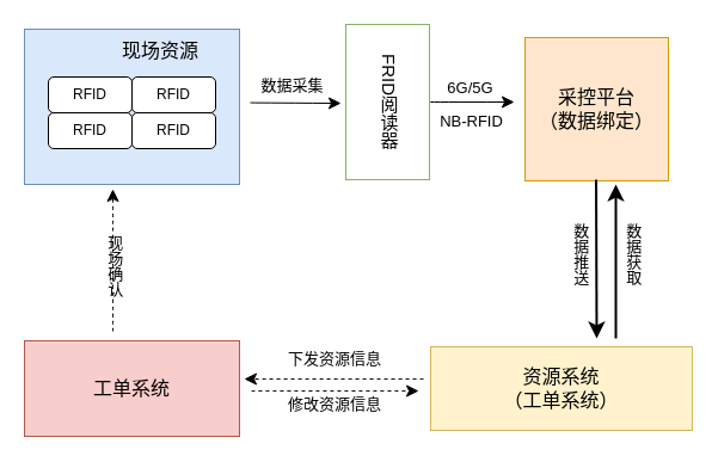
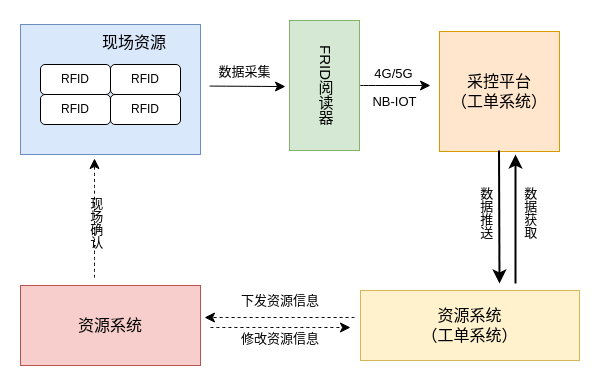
  <mxCell id="0" />
  <mxCell id="1" parent="0" />
  <mxCell id="2" value="" style="rounded=0;whiteSpace=wrap;html=1;fillColor=#dae8fc;strokeColor=#6c8ebf;" vertex="1" parent="1"><mxGeometry x="20" y="24" width="180" height="130" as="geometry" /></mxCell>
  <mxCell id="3" value="RFID" style="rounded=1;whiteSpace=wrap;html=1;" vertex="1" parent="1"><mxGeometry x="40" y="64" width="70" height="30" as="geometry" /></mxCell>
  <mxCell id="4" value="RFID" style="rounded=1;whiteSpace=wrap;html=1;" vertex="1" parent="1"><mxGeometry x="110" y="94" width="70" height="30" as="geometry" /></mxCell>
  <mxCell id="5" value="RFID" style="rounded=1;whiteSpace=wrap;html=1;" vertex="1" parent="1"><mxGeometry x="40" y="94" width="70" height="30" as="geometry" /></mxCell>
  <mxCell id="6" value="RFID" style="rounded=1;whiteSpace=wrap;html=1;" vertex="1" parent="1"><mxGeometry x="110" y="64" width="70" height="30" as="geometry" /></mxCell>
  <mxCell id="7" value="现场资源" style="text;html=1;align=center;verticalAlign=middle;whiteSpace=wrap;rounded=0;fontSize=16;" vertex="1" parent="1"><mxGeometry x="93" y="27" width="82" height="30" as="geometry" /></mxCell>
  <mxCell id="8" style="edgeStyle=none;curved=1;rounded=0;orthogonalLoop=1;jettySize=auto;html=1;exitX=1;exitY=0.5;exitDx=0;exitDy=0;fontSize=12;startSize=8;endSize=8;" edge="1" parent="1" source="9"><mxGeometry relative="1" as="geometry"><mxPoint x="430" y="85" as="targetPoint" /></mxGeometry></mxCell>
- <mxCell id="9" value="FRID阅读器" style="rounded=0;whiteSpace=wrap;html=1;fillColor=#ffffff;strokeColor=#82b366;textDirection=vertical-lr;fontSize=15;" vertex="1" parent="1"><mxGeometry x="289" y="20" width="70" height="130" as="geometry" /></mxCell>
+ <mxCell id="9" value="FRID阅读器" style="rounded=0;whiteSpace=wrap;html=1;fillColor=#d5e8d4;strokeColor=#82b366;textDirection=vertical-lr;fontSize=15;" vertex="1" parent="1"><mxGeometry x="289" y="20" width="70" height="130" as="geometry" /></mxCell>
  <mxCell id="10" style="edgeStyle=none;curved=1;rounded=0;orthogonalLoop=1;jettySize=auto;html=1;entryX=-0.061;entryY=0.585;entryDx=0;entryDy=0;entryPerimeter=0;fontSize=12;startSize=8;endSize=8;" edge="1" parent="1"><mxGeometry relative="1" as="geometry"><mxPoint x="209" y="85.569" as="sourcePoint" /><mxPoint x="284.974" y="86.05" as="targetPoint" /></mxGeometry></mxCell>
- <mxCell id="11" value="采控平台&lt;div&gt;（数据绑定）&lt;/div&gt;" style="rounded=0;whiteSpace=wrap;html=1;fillColor=#ffe6cc;strokeColor=#d79b00;fontSize=16;" vertex="1" parent="1"><mxGeometry x="439" y="31" width="120" height="120" as="geometry" /></mxCell>
+ <mxCell id="11" value="采控平台&lt;div&gt;（工单系统）&lt;/div&gt;" style="rounded=0;whiteSpace=wrap;html=1;fillColor=#ffe6cc;strokeColor=#d79b00;fontSize=16;" vertex="1" parent="1"><mxGeometry x="439" y="31" width="120" height="120" as="geometry" /></mxCell>
  <mxCell id="12" value="资源系统&lt;div&gt;（工单系统）&lt;/div&gt;" style="rounded=0;whiteSpace=wrap;html=1;fillColor=#fff2cc;strokeColor=#d6b656;fontSize=16;" vertex="1" parent="1"><mxGeometry x="360" y="290" width="219" height="70" as="geometry" /></mxCell>
  <mxCell id="13" value="" style="endArrow=classic;html=1;rounded=0;fontSize=12;startSize=8;endSize=8;curved=1;strokeWidth=2;" edge="1" parent="1"><mxGeometry width="50" height="50" relative="1" as="geometry"><mxPoint x="498.5" y="150" as="sourcePoint" /><mxPoint x="499" y="283" as="targetPoint" /></mxGeometry></mxCell>
  <mxCell id="14" value="数据采集" style="text;html=1;align=center;verticalAlign=middle;resizable=0;points=[];autosize=1;strokeColor=none;fillColor=none;fontSize=13;" vertex="1" parent="1"><mxGeometry x="204" y="56" width="80" height="30" as="geometry" /></mxCell>
- <mxCell id="15" value="6G/5G" style="text;html=1;align=center;verticalAlign=middle;resizable=0;points=[];autosize=1;strokeColor=none;fillColor=none;fontSize=13;" vertex="1" parent="1"><mxGeometry x="363" y="58" width="60" height="30" as="geometry" /></mxCell>
- <mxCell id="16" value="NB-RFID" style="text;html=1;align=center;verticalAlign=middle;resizable=0;points=[];autosize=1;strokeColor=none;fillColor=none;fontSize=13;" vertex="1" parent="1"><mxGeometry x="359" y="86" width="70" height="30" as="geometry" /></mxCell>
- <mxCell id="17" value="工单系统" style="rounded=0;whiteSpace=wrap;html=1;fillColor=#f8cecc;strokeColor=#b85450;fontSize=16;" vertex="1" parent="1"><mxGeometry x="20" y="285" width="180" height="80" as="geometry" /></mxCell>
+ <mxCell id="15" value="4G/5G" style="text;html=1;align=center;verticalAlign=middle;resizable=0;points=[];autosize=1;strokeColor=none;fillColor=none;fontSize=13;" vertex="1" parent="1"><mxGeometry x="363" y="58" width="60" height="30" as="geometry" /></mxCell>
+ <mxCell id="16" value="NB-IOT" style="text;html=1;align=center;verticalAlign=middle;resizable=0;points=[];autosize=1;strokeColor=none;fillColor=none;fontSize=13;" vertex="1" parent="1"><mxGeometry x="359" y="86" width="70" height="30" as="geometry" /></mxCell>
+ <mxCell id="17" value="资源系统" style="rounded=0;whiteSpace=wrap;html=1;fillColor=#f8cecc;strokeColor=#b85450;fontSize=16;" vertex="1" parent="1"><mxGeometry x="20" y="285" width="180" height="80" as="geometry" /></mxCell>
  <mxCell id="18" value="" style="endArrow=classic;html=1;rounded=0;fontSize=12;startSize=8;endSize=8;curved=1;dashed=1;" edge="1" parent="1"><mxGeometry width="50" height="50" relative="1" as="geometry"><mxPoint x="354" y="317" as="sourcePoint" /><mxPoint x="204" y="317" as="targetPoint" /></mxGeometry></mxCell>
  <mxCell id="19" value="" style="endArrow=classic;html=1;rounded=0;fontSize=12;startSize=8;endSize=8;curved=1;dashed=1;" edge="1" parent="1"><mxGeometry width="50" height="50" relative="1" as="geometry"><mxPoint x="94" y="277" as="sourcePoint" /><mxPoint x="94" y="158" as="targetPoint" /></mxGeometry></mxCell>
  <mxCell id="20" value="数据推送" style="text;html=1;align=center;verticalAlign=middle;whiteSpace=wrap;rounded=0;textDirection=vertical-lr;fontSize=13;" vertex="1" parent="1"><mxGeometry x="455" y="173" width="60" height="80" as="geometry" /></mxCell>
  <mxCell id="21" value="" style="endArrow=classic;html=1;rounded=0;fontSize=12;startSize=8;endSize=8;curved=1;strokeWidth=2;" edge="1" parent="1"><mxGeometry width="50" height="50" relative="1" as="geometry"><mxPoint x="515" y="283" as="sourcePoint" /><mxPoint x="515" y="154" as="targetPoint" /></mxGeometry></mxCell>
  <mxCell id="22" value="数据获取" style="text;html=1;align=center;verticalAlign=middle;whiteSpace=wrap;rounded=0;textDirection=vertical-lr;fontSize=13;" vertex="1" parent="1"><mxGeometry x="499" y="173" width="60" height="80" as="geometry" /></mxCell>
  <mxCell id="23" value="" style="endArrow=classic;html=1;rounded=0;fontSize=12;startSize=8;endSize=8;curved=1;dashed=1;" edge="1" parent="1"><mxGeometry width="50" height="50" relative="1" as="geometry"><mxPoint x="210" y="327" as="sourcePoint" /><mxPoint x="350" y="327" as="targetPoint" /></mxGeometry></mxCell>
  <mxCell id="24" value="修改资源信息" style="text;html=1;align=center;verticalAlign=middle;whiteSpace=wrap;rounded=0;fontSize=13;" vertex="1" parent="1"><mxGeometry x="220" y="323" width="120" height="30" as="geometry" /></mxCell>
  <mxCell id="25" value="现场确认" style="text;html=1;align=center;verticalAlign=middle;whiteSpace=wrap;rounded=0;textDirection=vertical-lr;fontSize=13;" vertex="1" parent="1"><mxGeometry x="65" y="188" width="60" height="70" as="geometry" /></mxCell>
  <mxCell id="26" value="下发资源信息" style="text;html=1;align=center;verticalAlign=middle;whiteSpace=wrap;rounded=0;fontSize=13;" vertex="1" parent="1"><mxGeometry x="220" y="285" width="120" height="30" as="geometry" /></mxCell>
